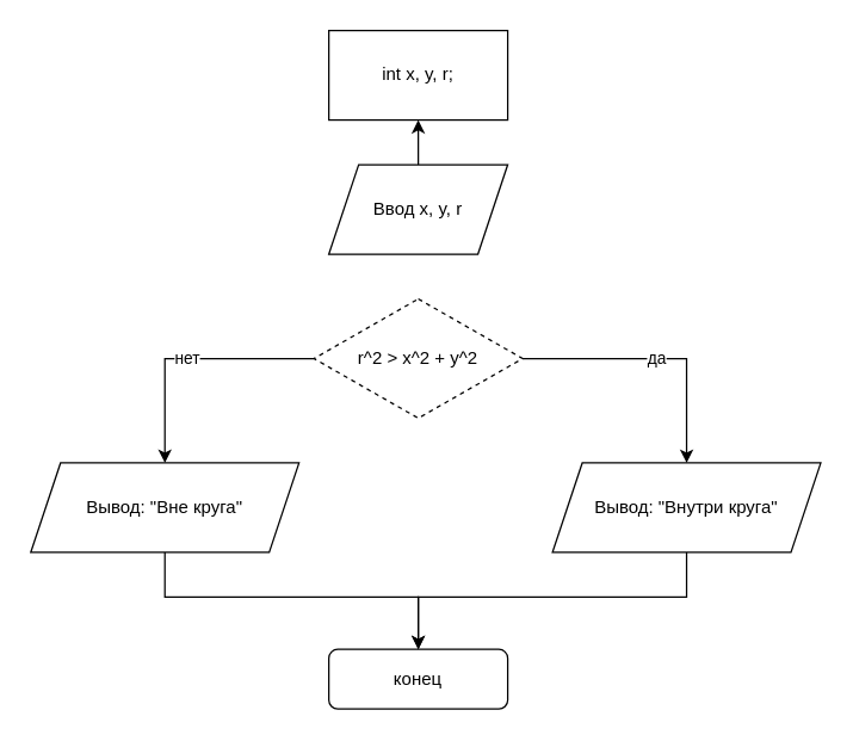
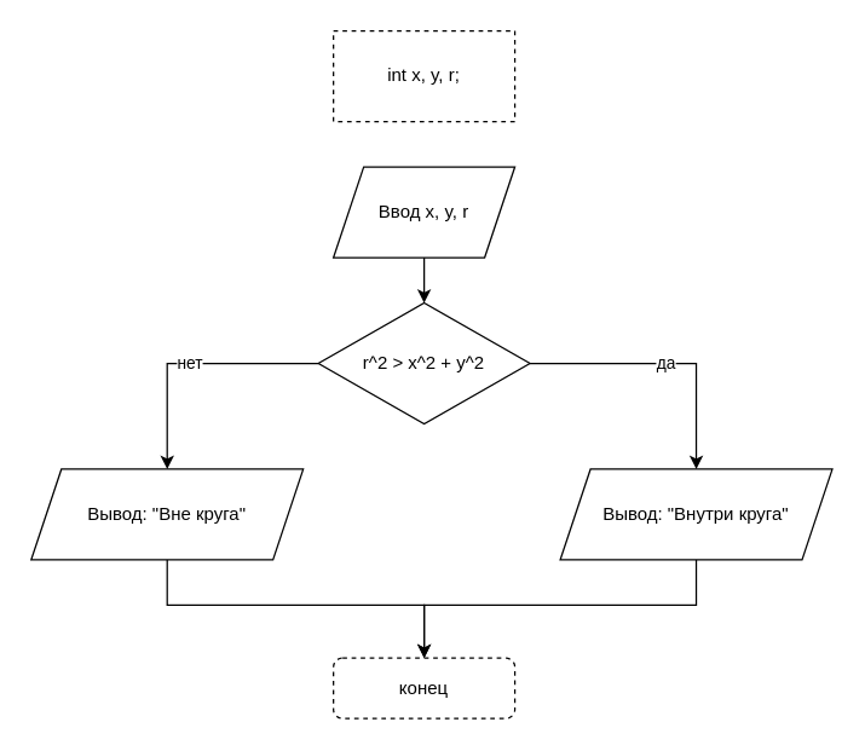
  <mxCell id="0" />
  <mxCell id="1" parent="0" />
- <mxCell id="2" value="конец" style="rounded=1;whiteSpace=wrap;html=1;fontSize=12;glass=0;strokeWidth=1;shadow=0;" vertex="1" parent="1"><mxGeometry x="220" y="435" width="120" height="40" as="geometry" /></mxCell>
- <mxCell id="3" value="int x, y, r;" style="rounded=0;whiteSpace=wrap;html=1;" vertex="1" parent="1"><mxGeometry x="220" y="20" width="120" height="60" as="geometry" /></mxCell>
- <mxCell id="4" style="edgeStyle=orthogonalEdgeStyle;rounded=0;orthogonalLoop=1;jettySize=auto;html=1;" edge="1" parent="1" source="5" target="3"><mxGeometry relative="1" as="geometry" /></mxCell>
+ <mxCell id="2" value="конец" style="rounded=1;whiteSpace=wrap;html=1;fontSize=12;glass=0;strokeWidth=1;shadow=0;dashed=1;" vertex="1" parent="1"><mxGeometry x="220" y="435" width="120" height="40" as="geometry" /></mxCell>
+ <mxCell id="3" value="int x, y, r;" style="rounded=0;whiteSpace=wrap;html=1;dashed=1;" vertex="1" parent="1"><mxGeometry x="220" y="20" width="120" height="60" as="geometry" /></mxCell>
+ <mxCell id="4" style="edgeStyle=orthogonalEdgeStyle;rounded=0;orthogonalLoop=1;jettySize=auto;html=1;" edge="1" parent="1" source="5" target="8"><mxGeometry relative="1" as="geometry" /></mxCell>
  <mxCell id="5" value="Ввод x, y, r" style="shape=parallelogram;perimeter=parallelogramPerimeter;whiteSpace=wrap;html=1;fixedSize=1;" vertex="1" parent="1"><mxGeometry x="220" y="110" width="120" height="60" as="geometry" /></mxCell>
  <mxCell id="6" value="да" style="edgeStyle=orthogonalEdgeStyle;rounded=0;orthogonalLoop=1;jettySize=auto;html=1;" edge="1" parent="1" source="8" target="10"><mxGeometry relative="1" as="geometry"><mxPoint x="410" y="310" as="targetPoint" /></mxGeometry></mxCell>
  <mxCell id="7" value="нет" style="edgeStyle=orthogonalEdgeStyle;rounded=0;orthogonalLoop=1;jettySize=auto;html=1;entryX=0.5;entryY=0;entryDx=0;entryDy=0;" edge="1" parent="1" source="8" target="12"><mxGeometry relative="1" as="geometry" /></mxCell>
- <mxCell id="8" value="r^2 &amp;gt; x^2 + y^2" style="rhombus;whiteSpace=wrap;html=1;dashed=1;" vertex="1" parent="1"><mxGeometry x="210" y="200" width="140" height="80" as="geometry" /></mxCell>
+ <mxCell id="8" value="r^2 &amp;gt; x^2 + y^2" style="rhombus;whiteSpace=wrap;html=1;" vertex="1" parent="1"><mxGeometry x="210" y="200" width="140" height="80" as="geometry" /></mxCell>
  <mxCell id="9" style="edgeStyle=orthogonalEdgeStyle;rounded=0;orthogonalLoop=1;jettySize=auto;html=1;entryX=0.5;entryY=0;entryDx=0;entryDy=0;" edge="1" parent="1" source="10" target="2"><mxGeometry relative="1" as="geometry"><Array as="points"><mxPoint x="460" y="400" /><mxPoint x="280" y="400" /></Array></mxGeometry></mxCell>
  <mxCell id="10" value="Вывод:&amp;nbsp;&quot;Внутри круга&lt;span&gt;&quot;&lt;/span&gt;" style="shape=parallelogram;perimeter=parallelogramPerimeter;whiteSpace=wrap;html=1;fixedSize=1;" vertex="1" parent="1"><mxGeometry x="370" y="310" width="180" height="60" as="geometry" /></mxCell>
  <mxCell id="11" style="edgeStyle=orthogonalEdgeStyle;rounded=0;orthogonalLoop=1;jettySize=auto;html=1;" edge="1" parent="1" source="12" target="2"><mxGeometry relative="1" as="geometry"><Array as="points"><mxPoint x="110" y="400" /><mxPoint x="280" y="400" /></Array></mxGeometry></mxCell>
  <mxCell id="12" value="Вывод:&amp;nbsp;&quot;Вне круга&lt;span&gt;&quot;&lt;/span&gt;" style="shape=parallelogram;perimeter=parallelogramPerimeter;whiteSpace=wrap;html=1;fixedSize=1;" vertex="1" parent="1"><mxGeometry x="20" y="310" width="180" height="60" as="geometry" /></mxCell>
